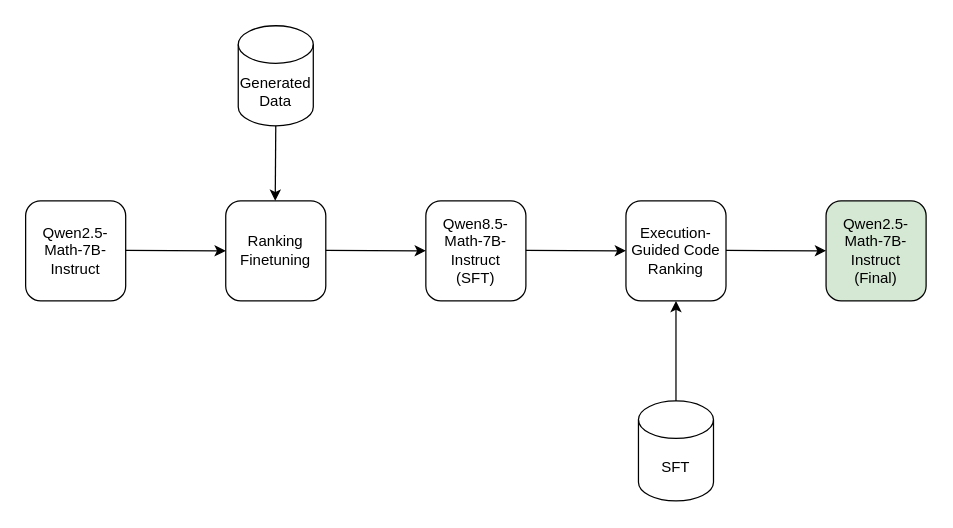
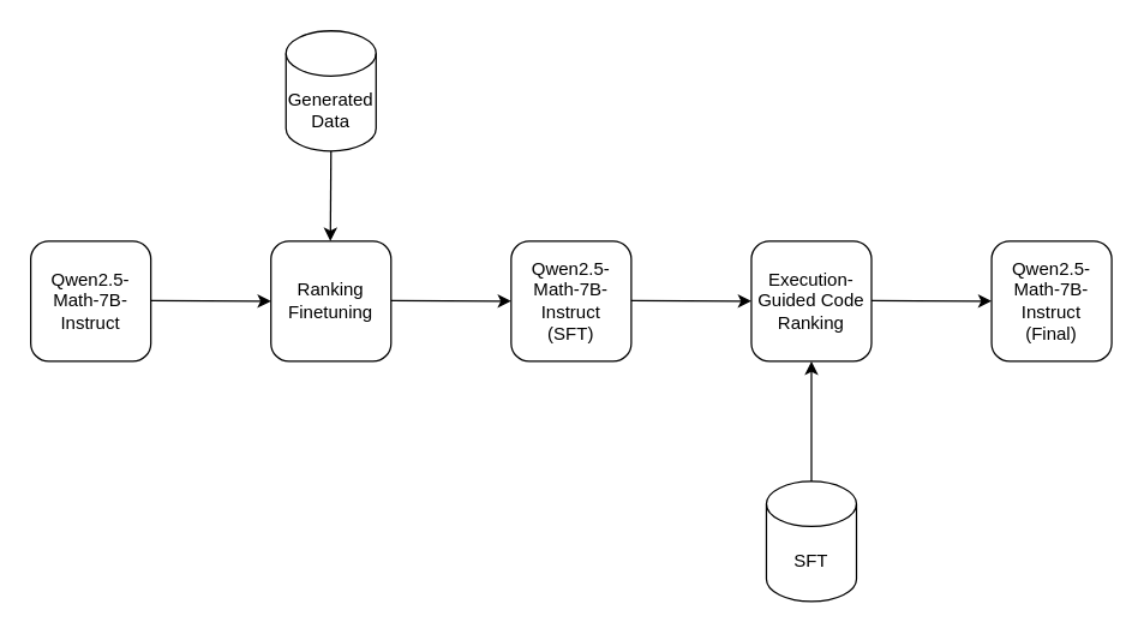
  <mxCell id="0" />
  <mxCell id="1" parent="0" />
  <mxCell id="2" value="Qwen2.5-Math-7B-Instruct" style="rounded=1;whiteSpace=wrap;html=1;" vertex="1" parent="1"><mxGeometry x="20" y="160" width="80" height="80" as="geometry" /></mxCell>
  <mxCell id="3" value="Ranking Finetuning" style="rounded=1;whiteSpace=wrap;html=1;" vertex="1" parent="1"><mxGeometry x="180" y="160" width="80" height="80" as="geometry" /></mxCell>
  <mxCell id="4" value="Generated Data" style="shape=cylinder3;whiteSpace=wrap;html=1;boundedLbl=1;backgroundOutline=1;size=15;" vertex="1" parent="1"><mxGeometry x="190" y="20" width="60" height="80" as="geometry" /></mxCell>
- <mxCell id="5" value="Qwen8.5-Math-7B-Instruct&lt;div&gt;(SFT)&lt;/div&gt;" style="rounded=1;whiteSpace=wrap;html=1;" vertex="1" parent="1"><mxGeometry x="340" y="160" width="80" height="80" as="geometry" /></mxCell>
+ <mxCell id="5" value="Qwen2.5-Math-7B-Instruct&lt;div&gt;(SFT)&lt;/div&gt;" style="rounded=1;whiteSpace=wrap;html=1;" vertex="1" parent="1"><mxGeometry x="340" y="160" width="80" height="80" as="geometry" /></mxCell>
  <mxCell id="6" value="Execution-Guided Code Ranking" style="rounded=1;whiteSpace=wrap;html=1;" vertex="1" parent="1"><mxGeometry x="500" y="160" width="80" height="80" as="geometry" /></mxCell>
- <mxCell id="7" value="Qwen2.5-Math-7B-Instruct&lt;div&gt;(Final)&lt;/div&gt;" style="rounded=1;whiteSpace=wrap;html=1;fillColor=#d5e8d4;" vertex="1" parent="1"><mxGeometry x="660" y="160" width="80" height="80" as="geometry" /></mxCell>
+ <mxCell id="7" value="Qwen2.5-Math-7B-Instruct&lt;div&gt;(Final)&lt;/div&gt;" style="rounded=1;whiteSpace=wrap;html=1;" vertex="1" parent="1"><mxGeometry x="660" y="160" width="80" height="80" as="geometry" /></mxCell>
  <mxCell id="8" value="SFT" style="shape=cylinder3;whiteSpace=wrap;html=1;boundedLbl=1;backgroundOutline=1;size=15;" vertex="1" parent="1"><mxGeometry x="510" y="320" width="60" height="80" as="geometry" /></mxCell>
  <mxCell id="9" value="" style="endArrow=classic;html=1;rounded=0;" edge="1" parent="1"><mxGeometry width="50" height="50" relative="1" as="geometry"><mxPoint x="100" y="199.67" as="sourcePoint" /><mxPoint x="180" y="200" as="targetPoint" /></mxGeometry></mxCell>
  <mxCell id="10" value="" style="endArrow=classic;html=1;rounded=0;" edge="1" parent="1"><mxGeometry width="50" height="50" relative="1" as="geometry"><mxPoint x="260" y="199.62" as="sourcePoint" /><mxPoint x="340" y="199.95" as="targetPoint" /></mxGeometry></mxCell>
  <mxCell id="11" value="" style="endArrow=classic;html=1;rounded=0;" edge="1" parent="1"><mxGeometry width="50" height="50" relative="1" as="geometry"><mxPoint x="420" y="199.62" as="sourcePoint" /><mxPoint x="500" y="199.95" as="targetPoint" /></mxGeometry></mxCell>
  <mxCell id="12" value="" style="endArrow=classic;html=1;rounded=0;" edge="1" parent="1"><mxGeometry width="50" height="50" relative="1" as="geometry"><mxPoint x="580" y="199.62" as="sourcePoint" /><mxPoint x="660" y="199.95" as="targetPoint" /></mxGeometry></mxCell>
  <mxCell id="13" value="" style="endArrow=classic;html=1;rounded=0;entryX=0.5;entryY=1;entryDx=0;entryDy=0;" edge="1" parent="1" target="6"><mxGeometry width="50" height="50" relative="1" as="geometry"><mxPoint x="540" y="320" as="sourcePoint" /><mxPoint x="620" y="320.33" as="targetPoint" /></mxGeometry></mxCell>
  <mxCell id="14" value="" style="endArrow=classic;html=1;rounded=0;entryX=0.5;entryY=1;entryDx=0;entryDy=0;exitX=0.5;exitY=1;exitDx=0;exitDy=0;exitPerimeter=0;" edge="1" parent="1" source="4"><mxGeometry width="50" height="50" relative="1" as="geometry"><mxPoint x="219.57" y="90" as="sourcePoint" /><mxPoint x="219.57" y="160" as="targetPoint" /></mxGeometry></mxCell>
